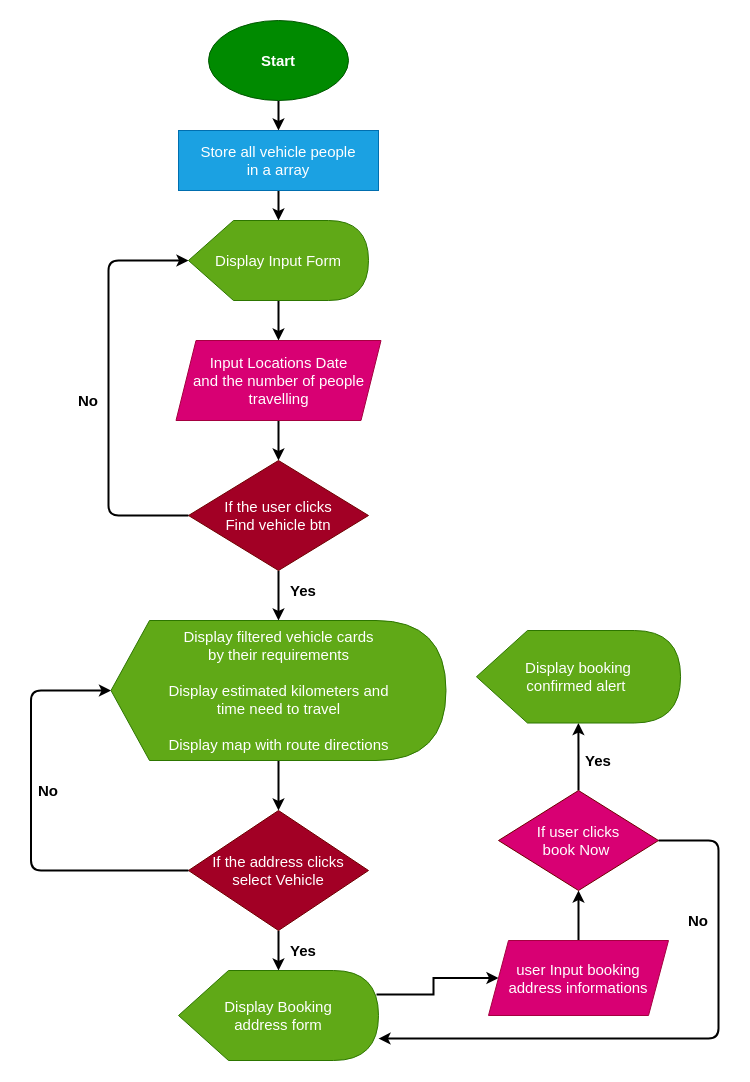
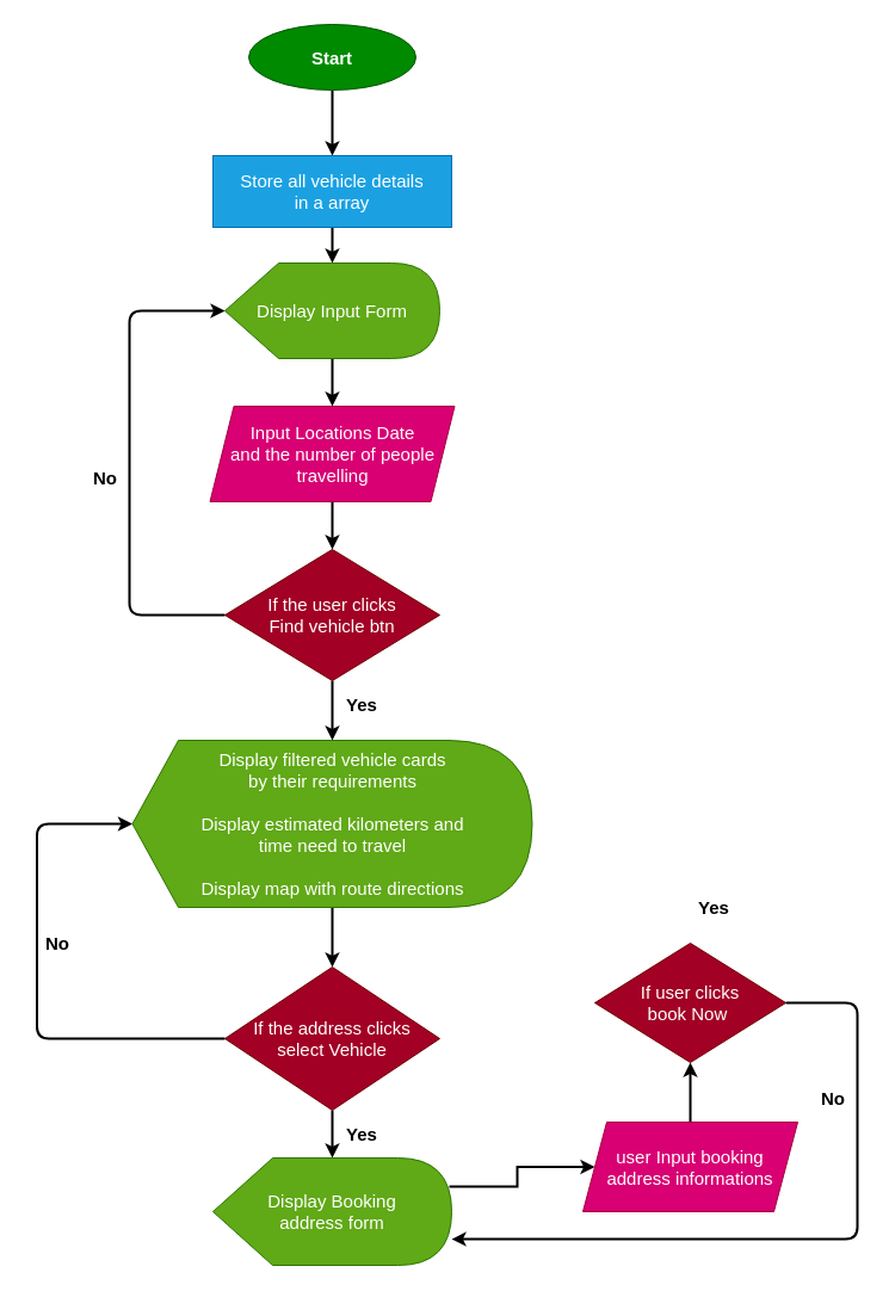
  <mxCell id="0" />
  <mxCell id="1" parent="0" />
  <mxCell id="2" value="" style="edgeStyle=orthogonalEdgeStyle;rounded=0;orthogonalLoop=1;jettySize=auto;html=1;strokeWidth=2;" edge="1" parent="1" source="3" target="5"><mxGeometry relative="1" as="geometry" /></mxCell>
- <mxCell id="3" value="&lt;font style=&quot;font-size: 15px&quot;&gt;&lt;b&gt;Start&lt;/b&gt;&lt;/font&gt;" style="ellipse;whiteSpace=wrap;html=1;fillColor=#008a00;strokeColor=#005700;fontColor=#ffffff;" vertex="1" parent="1"><mxGeometry x="208" y="20" width="140" height="80" as="geometry" /></mxCell>
+ <mxCell id="3" value="&lt;font style=&quot;font-size: 15px&quot;&gt;&lt;b&gt;Start&lt;/b&gt;&lt;/font&gt;" style="ellipse;whiteSpace=wrap;html=1;fillColor=#008a00;strokeColor=#005700;fontColor=#ffffff;" vertex="1" parent="1"><mxGeometry x="208" y="20" width="140" height="55" as="geometry" /></mxCell>
  <mxCell id="4" value="" style="edgeStyle=orthogonalEdgeStyle;rounded=0;orthogonalLoop=1;jettySize=auto;html=1;strokeWidth=2;" edge="1" parent="1" source="5" target="7"><mxGeometry relative="1" as="geometry" /></mxCell>
- <mxCell id="5" value="&lt;font style=&quot;font-size: 15px&quot;&gt;Store all vehicle people&lt;br&gt;in a array&lt;/font&gt;" style="whiteSpace=wrap;html=1;strokeColor=#006EAF;fillColor=#1ba1e2;fontColor=#ffffff;" vertex="1" parent="1"><mxGeometry x="178" y="130" width="200" height="60" as="geometry" /></mxCell>
+ <mxCell id="5" value="&lt;font style=&quot;font-size: 15px&quot;&gt;Store all vehicle details&lt;br&gt;in a array&lt;/font&gt;" style="whiteSpace=wrap;html=1;strokeColor=#006EAF;fillColor=#1ba1e2;fontColor=#ffffff;" vertex="1" parent="1"><mxGeometry x="178" y="130" width="200" height="60" as="geometry" /></mxCell>
  <mxCell id="6" value="" style="edgeStyle=orthogonalEdgeStyle;rounded=0;orthogonalLoop=1;jettySize=auto;html=1;strokeWidth=2;" edge="1" parent="1" source="7" target="9"><mxGeometry relative="1" as="geometry" /></mxCell>
  <mxCell id="7" value="&lt;font style=&quot;font-size: 15px&quot;&gt;Display Input Form&lt;/font&gt;" style="shape=display;whiteSpace=wrap;html=1;fillColor=#60a917;strokeColor=#2D7600;fontColor=#ffffff;" vertex="1" parent="1"><mxGeometry x="188" y="220" width="180" height="80" as="geometry" /></mxCell>
  <mxCell id="8" value="" style="edgeStyle=orthogonalEdgeStyle;rounded=0;orthogonalLoop=1;jettySize=auto;html=1;strokeWidth=2;" edge="1" parent="1" source="9" target="11"><mxGeometry relative="1" as="geometry" /></mxCell>
  <mxCell id="9" value="&lt;font style=&quot;font-size: 15px&quot;&gt;Input Locations Date&lt;br&gt;and the number of people travelling&lt;/font&gt;" style="shape=parallelogram;perimeter=parallelogramPerimeter;whiteSpace=wrap;html=1;fixedSize=1;fontColor=#ffffff;strokeColor=#A50040;fillColor=#d80073;" vertex="1" parent="1"><mxGeometry x="175.5" y="340" width="205" height="80" as="geometry" /></mxCell>
  <mxCell id="10" value="" style="edgeStyle=orthogonalEdgeStyle;rounded=0;orthogonalLoop=1;jettySize=auto;html=1;strokeWidth=2;" edge="1" parent="1" source="11" target="15"><mxGeometry relative="1" as="geometry" /></mxCell>
  <mxCell id="11" value="&lt;font style=&quot;font-size: 15px&quot;&gt;If the user clicks&lt;br&gt;Find vehicle btn&lt;/font&gt;" style="rhombus;whiteSpace=wrap;html=1;fontColor=#ffffff;strokeColor=#6F0000;fillColor=#a20025;" vertex="1" parent="1"><mxGeometry x="188" y="460" width="180" height="110" as="geometry" /></mxCell>
  <mxCell id="12" value="" style="edgeStyle=elbowEdgeStyle;elbow=horizontal;endArrow=classic;html=1;exitX=0;exitY=0.5;exitDx=0;exitDy=0;strokeWidth=2;" edge="1" parent="1" source="11"><mxGeometry width="50" height="50" relative="1" as="geometry"><mxPoint x="138" y="310" as="sourcePoint" /><mxPoint x="188" y="260" as="targetPoint" /><Array as="points"><mxPoint x="108" y="400" /><mxPoint x="98" y="380" /></Array></mxGeometry></mxCell>
  <mxCell id="13" value="&lt;font style=&quot;font-size: 15px&quot;&gt;&lt;b&gt;No&lt;/b&gt;&lt;/font&gt;" style="text;html=1;strokeColor=none;fillColor=none;align=center;verticalAlign=middle;whiteSpace=wrap;rounded=0;" vertex="1" parent="1"><mxGeometry x="68" y="390" width="40" height="20" as="geometry" /></mxCell>
  <mxCell id="14" value="" style="edgeStyle=orthogonalEdgeStyle;rounded=0;orthogonalLoop=1;jettySize=auto;html=1;strokeWidth=2;" edge="1" parent="1" source="15" target="18"><mxGeometry relative="1" as="geometry" /></mxCell>
  <mxCell id="15" value="&lt;font style=&quot;font-size: 15px&quot;&gt;Display filtered vehicle cards&lt;br&gt;by their requirements&lt;br&gt;&lt;br&gt;Display estimated kilometers and&lt;br&gt;time need to travel&lt;br&gt;&lt;br&gt;Display map with route directions&lt;/font&gt;" style="shape=display;whiteSpace=wrap;html=1;fillColor=#60a917;strokeColor=#2D7600;fontColor=#ffffff;size=0.115;" vertex="1" parent="1"><mxGeometry x="110.5" y="620" width="335" height="140" as="geometry" /></mxCell>
  <mxCell id="16" value="&lt;font style=&quot;font-size: 15px&quot;&gt;&lt;b&gt;Yes&lt;/b&gt;&lt;/font&gt;" style="text;html=1;strokeColor=none;fillColor=none;align=center;verticalAlign=middle;whiteSpace=wrap;rounded=0;" vertex="1" parent="1"><mxGeometry x="283" y="940" width="40" height="20" as="geometry" /></mxCell>
  <mxCell id="17" value="" style="edgeStyle=orthogonalEdgeStyle;rounded=0;orthogonalLoop=1;jettySize=auto;html=1;strokeWidth=2;" edge="1" parent="1" source="18" target="22"><mxGeometry relative="1" as="geometry" /></mxCell>
  <mxCell id="18" value="&lt;font style=&quot;font-size: 15px&quot;&gt;If the address clicks&lt;br&gt;select Vehicle&lt;/font&gt;" style="rhombus;whiteSpace=wrap;html=1;fontColor=#ffffff;strokeColor=#6F0000;fillColor=#a20025;" vertex="1" parent="1"><mxGeometry x="188" y="810" width="180" height="120" as="geometry" /></mxCell>
  <mxCell id="19" value="" style="edgeStyle=elbowEdgeStyle;elbow=horizontal;endArrow=classic;html=1;exitX=0;exitY=0.5;exitDx=0;exitDy=0;strokeWidth=2;entryX=0;entryY=0.5;entryDx=0;entryDy=0;entryPerimeter=0;" edge="1" parent="1" source="18" target="15"><mxGeometry width="50" height="50" relative="1" as="geometry"><mxPoint x="110.5" y="925" as="sourcePoint" /><mxPoint x="110.5" y="670" as="targetPoint" /><Array as="points"><mxPoint x="30.5" y="810" /><mxPoint x="20.5" y="790" /></Array></mxGeometry></mxCell>
  <mxCell id="20" value="&lt;font style=&quot;font-size: 15px&quot;&gt;&lt;b&gt;No&lt;/b&gt;&lt;/font&gt;" style="text;html=1;strokeColor=none;fillColor=none;align=center;verticalAlign=middle;whiteSpace=wrap;rounded=0;" vertex="1" parent="1"><mxGeometry x="28" y="780" width="40" height="20" as="geometry" /></mxCell>
  <mxCell id="21" value="" style="edgeStyle=orthogonalEdgeStyle;rounded=0;orthogonalLoop=1;jettySize=auto;html=1;strokeWidth=2;exitX=0.99;exitY=0.267;exitDx=0;exitDy=0;exitPerimeter=0;" edge="1" parent="1" source="22" target="24"><mxGeometry relative="1" as="geometry" /></mxCell>
  <mxCell id="22" value="&lt;font style=&quot;font-size: 15px&quot;&gt;Display Booking&lt;br&gt;address form&lt;/font&gt;" style="shape=display;whiteSpace=wrap;html=1;fillColor=#60a917;strokeColor=#2D7600;fontColor=#ffffff;" vertex="1" parent="1"><mxGeometry x="178" y="970" width="200" height="90" as="geometry" /></mxCell>
  <mxCell id="23" value="" style="edgeStyle=orthogonalEdgeStyle;rounded=0;orthogonalLoop=1;jettySize=auto;html=1;strokeWidth=2;" edge="1" parent="1" source="24" target="26"><mxGeometry relative="1" as="geometry" /></mxCell>
  <mxCell id="24" value="&lt;font style=&quot;font-size: 15px&quot;&gt;user Input booking&lt;br&gt;address informations&lt;/font&gt;" style="shape=parallelogram;perimeter=parallelogramPerimeter;whiteSpace=wrap;html=1;fixedSize=1;fontColor=#ffffff;strokeColor=#A50040;fillColor=#d80073;" vertex="1" parent="1"><mxGeometry x="488" y="940" width="180" height="75" as="geometry" /></mxCell>
- <mxCell id="25" value="" style="edgeStyle=orthogonalEdgeStyle;rounded=0;orthogonalLoop=1;jettySize=auto;html=1;strokeWidth=2;" edge="1" parent="1" source="26" target="29"><mxGeometry relative="1" as="geometry" /></mxCell>
- <mxCell id="26" value="&lt;font style=&quot;font-size: 15px&quot;&gt;If user clicks&lt;br&gt;book Now&amp;nbsp;&lt;/font&gt;" style="rhombus;whiteSpace=wrap;html=1;fontColor=#ffffff;strokeColor=#6F0000;fillColor=#d80073;" vertex="1" parent="1"><mxGeometry x="498" y="790" width="160" height="100" as="geometry" /></mxCell>
+ <mxCell id="26" value="&lt;font style=&quot;font-size: 15px&quot;&gt;If user clicks&lt;br&gt;book Now&amp;nbsp;&lt;/font&gt;" style="rhombus;whiteSpace=wrap;html=1;fontColor=#ffffff;strokeColor=#6F0000;fillColor=#a20025;" vertex="1" parent="1"><mxGeometry x="498" y="790" width="160" height="100" as="geometry" /></mxCell>
  <mxCell id="27" value="" style="edgeStyle=elbowEdgeStyle;elbow=horizontal;endArrow=classic;html=1;strokeWidth=2;exitX=1;exitY=0.5;exitDx=0;exitDy=0;entryX=1;entryY=0.756;entryDx=0;entryDy=0;entryPerimeter=0;" edge="1" parent="1" source="26" target="22"><mxGeometry width="50" height="50" relative="1" as="geometry"><mxPoint x="668" y="860" as="sourcePoint" /><mxPoint x="648" y="1040" as="targetPoint" /><Array as="points"><mxPoint x="718" y="1010" /><mxPoint x="688" y="1040" /><mxPoint x="718" y="950" /><mxPoint x="708" y="950" /><mxPoint x="728" y="790" /><mxPoint x="668" y="880" /><mxPoint x="30.5" y="810" /><mxPoint x="20.5" y="790" /></Array></mxGeometry></mxCell>
  <mxCell id="28" value="&lt;font style=&quot;font-size: 15px&quot;&gt;&lt;b&gt;No&lt;/b&gt;&lt;/font&gt;" style="text;html=1;strokeColor=none;fillColor=none;align=center;verticalAlign=middle;whiteSpace=wrap;rounded=0;" vertex="1" parent="1"><mxGeometry x="678" y="910" width="40" height="20" as="geometry" /></mxCell>
- <mxCell id="29" value="&lt;font style=&quot;font-size: 15px&quot;&gt;Display booking&lt;br&gt;confirmed alert&amp;nbsp;&lt;/font&gt;" style="shape=display;whiteSpace=wrap;html=1;fillColor=#60a917;strokeColor=#2D7600;fontColor=#ffffff;" vertex="1" parent="1"><mxGeometry x="475.93" y="630" width="204.14" height="92.5" as="geometry" /></mxCell>
  <mxCell id="30" value="&lt;font style=&quot;font-size: 15px&quot;&gt;&lt;b&gt;Yes&lt;/b&gt;&lt;/font&gt;" style="text;html=1;strokeColor=none;fillColor=none;align=center;verticalAlign=middle;whiteSpace=wrap;rounded=0;" vertex="1" parent="1"><mxGeometry x="578" y="750" width="40" height="20" as="geometry" /></mxCell>
  <mxCell id="31" value="&lt;font style=&quot;font-size: 15px&quot;&gt;&lt;b&gt;Yes&lt;/b&gt;&lt;/font&gt;" style="text;html=1;strokeColor=none;fillColor=none;align=center;verticalAlign=middle;whiteSpace=wrap;rounded=0;" vertex="1" parent="1"><mxGeometry x="283" y="580" width="40" height="20" as="geometry" /></mxCell>
